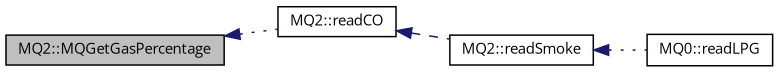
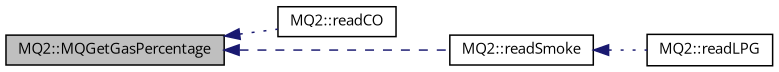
  digraph {
    fontname="Open Sans"
    rankdir=LR
    node [color=black fillcolor=white fontname="Open Sans" fontsize=10 shape=record style=filled]
    edge [color=midnightblue dir=back fontname="Open Sans" fontsize=10 labelfontname=Helvetica labelfontsize=10 style=dotted]
    n1 [fillcolor=grey75 fontcolor=black height=0.2 label="MQ2::MQGetGasPercentage" width=0.4]
    n2 [height=0.2 label="MQ2::readCO" width=0.4]
    n3 [height=0.2 label="MQ2::readSmoke" width=0.4]
-   n4 [height=0.2 label="MQ0::readLPG" width=0.4]
+   n4 [height=0.2 label="MQ2::readLPG" width=0.4]
    n1 -> n2
-   n2 -> n3 [style=dashed]
+   n1 -> n3 [style=dashed]
    n3 -> n4
  }
